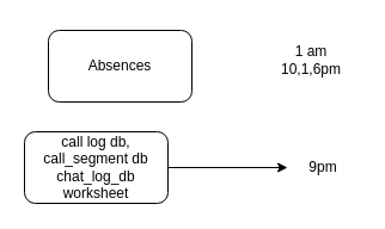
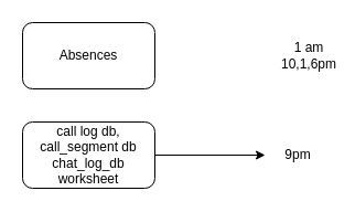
  <mxCell id="0" />
  <mxCell id="1" parent="0" />
- <mxCell id="2" value="Absences" style="rounded=1;whiteSpace=wrap;html=1;" parent="1" vertex="1"><mxGeometry x="40" y="25" width="120" height="60" as="geometry" /></mxCell>
- <mxCell id="3" value="1 am&lt;br&gt;10,1,6pm" style="text;html=1;strokeColor=none;fillColor=none;align=center;verticalAlign=middle;whiteSpace=wrap;rounded=0;" parent="1" vertex="1"><mxGeometry x="230" y="35" width="60" height="30" as="geometry" /></mxCell>
+ <mxCell id="2" value="Absences" style="rounded=1;whiteSpace=wrap;html=1;" parent="1" vertex="1"><mxGeometry x="20" y="20" width="120" height="60" as="geometry" /></mxCell>
+ <mxCell id="3" value="1 am&lt;br&gt;10,1,6pm" style="text;html=1;strokeColor=none;fillColor=none;align=center;verticalAlign=middle;whiteSpace=wrap;rounded=0;" parent="1" vertex="1"><mxGeometry x="250" y="35" width="60" height="30" as="geometry" /></mxCell>
  <mxCell id="4" style="edgeStyle=orthogonalEdgeStyle;rounded=0;orthogonalLoop=1;jettySize=auto;html=1;" parent="1" source="5" target="6" edge="1"><mxGeometry relative="1" as="geometry" /></mxCell>
  <mxCell id="5" value="call log db, call_segment db&lt;br&gt;chat_log_db&lt;br&gt;worksheet" style="rounded=1;whiteSpace=wrap;html=1;" parent="1" vertex="1"><mxGeometry x="20" y="110" width="120" height="60" as="geometry" /></mxCell>
  <mxCell id="6" value="9pm" style="text;html=1;strokeColor=none;fillColor=none;align=center;verticalAlign=middle;whiteSpace=wrap;rounded=0;" parent="1" vertex="1"><mxGeometry x="240" y="125" width="60" height="30" as="geometry" /></mxCell>
